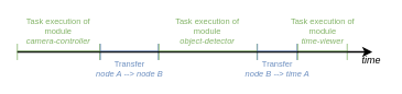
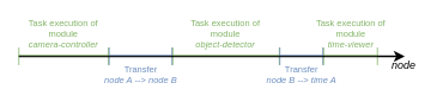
  <mxCell id="0" />
  <mxCell id="1" parent="0" />
  <mxCell id="2" value="" style="shape=crossbar;whiteSpace=wrap;html=1;rounded=1;fillColor=#d5e8d4;strokeColor=#82b366;" parent="1" vertex="1"><mxGeometry x="20" y="53" width="100" height="20" as="geometry" /></mxCell>
  <mxCell id="3" value="Task execution of module&lt;br style=&quot;font-size: 10px&quot;&gt;&lt;i style=&quot;font-size: 10px&quot;&gt;camera-controller&lt;/i&gt;" style="text;html=1;strokeColor=none;fillColor=none;align=center;verticalAlign=middle;whiteSpace=wrap;rounded=0;fontSize=10;fontColor=#82B366;" parent="1" vertex="1"><mxGeometry x="20" y="20" width="100" height="33" as="geometry" /></mxCell>
  <mxCell id="4" value="" style="shape=crossbar;whiteSpace=wrap;html=1;rounded=1;fillColor=#dae8fc;strokeColor=#6c8ebf;" parent="1" vertex="1"><mxGeometry x="121" y="53" width="70" height="20" as="geometry" /></mxCell>
  <mxCell id="5" value="Task execution of module&lt;br style=&quot;font-size: 10px&quot;&gt;&lt;i style=&quot;font-size: 10px&quot;&gt;object-detector&lt;/i&gt;" style="text;html=1;strokeColor=none;fillColor=none;align=center;verticalAlign=middle;whiteSpace=wrap;rounded=0;fontSize=10;fontColor=#82B366;" parent="1" vertex="1"><mxGeometry x="201" y="20" width="100" height="33" as="geometry" /></mxCell>
  <mxCell id="6" value="" style="shape=crossbar;whiteSpace=wrap;html=1;rounded=1;fillColor=#d5e8d4;strokeColor=#82b366;" parent="1" vertex="1"><mxGeometry x="192" y="53" width="119" height="20" as="geometry" /></mxCell>
  <mxCell id="7" value="" style="shape=crossbar;whiteSpace=wrap;html=1;rounded=1;fillColor=#dae8fc;strokeColor=#6c8ebf;" parent="1" vertex="1"><mxGeometry x="311.5" y="53" width="48" height="20" as="geometry" /></mxCell>
  <mxCell id="8" value="Task execution of module&lt;br style=&quot;font-size: 10px&quot;&gt;&lt;i style=&quot;font-size: 10px&quot;&gt;time-viewer&lt;/i&gt;" style="text;html=1;strokeColor=none;fillColor=none;align=center;verticalAlign=middle;whiteSpace=wrap;rounded=0;fontSize=10;fontColor=#82B366;" parent="1" vertex="1"><mxGeometry x="346.5" y="20" width="88" height="33" as="geometry" /></mxCell>
  <mxCell id="9" value="" style="shape=crossbar;whiteSpace=wrap;html=1;rounded=1;fillColor=#d5e8d4;strokeColor=#82b366;" parent="1" vertex="1"><mxGeometry x="360.5" y="53" width="60" height="20" as="geometry" /></mxCell>
  <mxCell id="10" value="Transfer&lt;br&gt;&lt;i&gt;node A&lt;/i&gt; --&amp;gt; &lt;i&gt;node B&lt;/i&gt;" style="text;html=1;align=center;verticalAlign=middle;whiteSpace=wrap;rounded=0;fontSize=10;fontColor=#6C8EBF;" parent="1" vertex="1"><mxGeometry x="113.5" y="73" width="85" height="20" as="geometry" /></mxCell>
  <mxCell id="11" value="Transfer&lt;br&gt;&lt;i&gt;node B&lt;/i&gt;&amp;nbsp;--&amp;gt; &lt;i&gt;time A&lt;/i&gt;" style="text;html=1;align=center;verticalAlign=middle;whiteSpace=wrap;rounded=0;fontSize=10;fontColor=#6C8EBF;" parent="1" vertex="1"><mxGeometry x="293.5" y="73" width="84" height="20" as="geometry" /></mxCell>
  <mxCell id="12" value="" style="endArrow=classic;html=1;fontColor=#82B366;strokeWidth=2;endFill=1;" edge="1" parent="1"><mxGeometry width="50" height="50" relative="1" as="geometry"><mxPoint x="20" y="63" as="sourcePoint" /><mxPoint x="451" y="63" as="targetPoint" /></mxGeometry></mxCell>
- <mxCell id="13" value="time" style="text;html=1;align=center;verticalAlign=middle;whiteSpace=wrap;rounded=0;fontStyle=2" vertex="1" parent="1"><mxGeometry x="434.5" y="63" width="30" height="20" as="geometry" /></mxCell>
+ <mxCell id="13" value="node" style="text;html=1;align=center;verticalAlign=middle;whiteSpace=wrap;rounded=0;fontStyle=2" vertex="1" parent="1"><mxGeometry x="434.5" y="63" width="30" height="20" as="geometry" /></mxCell>
  <mxCell id="14" value="" style="endArrow=none;html=1;strokeWidth=1;fontColor=#82B366;fillColor=#d5e8d4;strokeColor=#82b366;" edge="1" parent="1"><mxGeometry width="50" height="50" relative="1" as="geometry"><mxPoint x="20" y="62" as="sourcePoint" /><mxPoint x="121" y="62" as="targetPoint" /></mxGeometry></mxCell>
  <mxCell id="15" value="" style="endArrow=none;html=1;strokeWidth=1;fontColor=#82B366;fillColor=#d5e8d4;strokeColor=#82b366;" edge="1" parent="1"><mxGeometry width="50" height="50" relative="1" as="geometry"><mxPoint x="192" y="62" as="sourcePoint" /><mxPoint x="311" y="62" as="targetPoint" /></mxGeometry></mxCell>
  <mxCell id="16" value="" style="endArrow=none;html=1;strokeWidth=1;fontColor=#82B366;fillColor=#d5e8d4;strokeColor=#82b366;" edge="1" parent="1"><mxGeometry width="50" height="50" relative="1" as="geometry"><mxPoint x="361.5" y="62" as="sourcePoint" /><mxPoint x="421" y="62" as="targetPoint" /></mxGeometry></mxCell>
  <mxCell id="17" value="" style="endArrow=none;html=1;strokeWidth=1;fontColor=#82B366;fillColor=#dae8fc;strokeColor=#6c8ebf;" edge="1" parent="1"><mxGeometry width="50" height="50" relative="1" as="geometry"><mxPoint x="121" y="62" as="sourcePoint" /><mxPoint x="191" y="62" as="targetPoint" /></mxGeometry></mxCell>
  <mxCell id="18" value="" style="endArrow=none;html=1;strokeWidth=1;fontColor=#82B366;fillColor=#dae8fc;strokeColor=#6c8ebf;" edge="1" parent="1"><mxGeometry width="50" height="50" relative="1" as="geometry"><mxPoint x="311" y="62" as="sourcePoint" /><mxPoint x="360" y="62" as="targetPoint" /></mxGeometry></mxCell>
